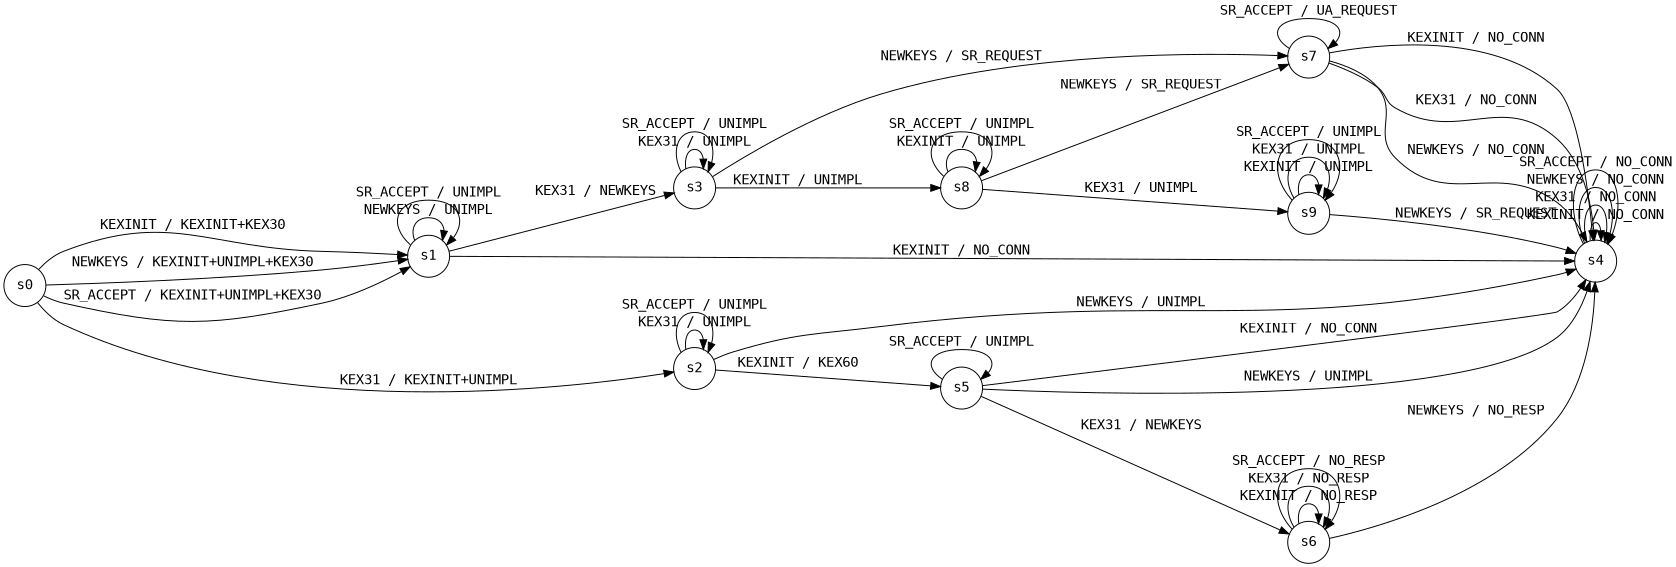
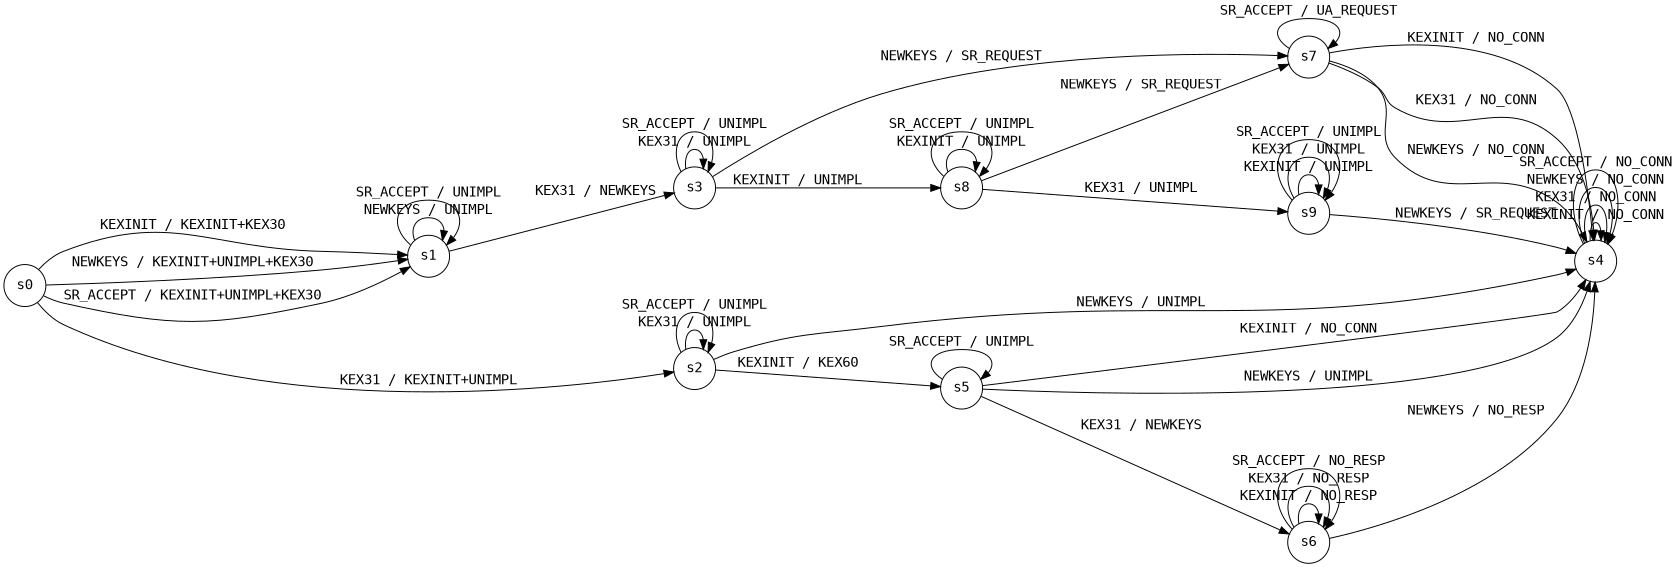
  digraph {
    fontname="DejaVu Sans Mono"
    rankdir=LR
    node [fontname="DejaVu Sans Mono" shape=circle]
    edge [fontname="DejaVu Sans Mono"]
    n1 [label=s0]
    n2 [label=s1]
    n3 [label=s2]
    n4 [label=s3]
    n5 [label=s4]
    n6 [label=s5]
    n7 [label=s7]
    n8 [label=s8]
    n9 [label=s6]
    n10 [label=s9]
    n1 -> n2 [label="KEXINIT / KEXINIT+KEX30"]
    n1 -> n2 [label="NEWKEYS / KEXINIT+UNIMPL+KEX30"]
    n1 -> n2 [label="SR_ACCEPT / KEXINIT+UNIMPL+KEX30"]
    n1 -> n3 [label="KEX31 / KEXINIT+UNIMPL"]
    n2 -> n2 [label="NEWKEYS / UNIMPL"]
    n2 -> n2 [label="SR_ACCEPT / UNIMPL"]
    n2 -> n4 [label="KEX31 / NEWKEYS"]
-   n2 -> n5 [label="KEXINIT / NO_CONN"]
    n3 -> n3 [label="KEX31 / UNIMPL"]
    n3 -> n3 [label="SR_ACCEPT / UNIMPL"]
    n3 -> n5 [label="NEWKEYS / UNIMPL"]
    n3 -> n6 [label="KEXINIT / KEX60"]
    n4 -> n4 [label="KEX31 / UNIMPL"]
    n4 -> n4 [label="SR_ACCEPT / UNIMPL"]
    n4 -> n7 [label="NEWKEYS / SR_REQUEST"]
    n4 -> n8 [label="KEXINIT / UNIMPL"]
    n5 -> n5 [label="KEXINIT / NO_CONN"]
    n5 -> n5 [label="KEX31 / NO_CONN"]
    n5 -> n5 [label="NEWKEYS / NO_CONN"]
    n5 -> n5 [label="SR_ACCEPT / NO_CONN"]
    n6 -> n5 [label="KEXINIT / NO_CONN"]
    n6 -> n5 [label="NEWKEYS / UNIMPL"]
    n6 -> n6 [label="SR_ACCEPT / UNIMPL"]
    n6 -> n9 [label="KEX31 / NEWKEYS"]
    n7 -> n5 [label="KEXINIT / NO_CONN"]
    n7 -> n5 [label="KEX31 / NO_CONN"]
    n7 -> n5 [label="NEWKEYS / NO_CONN"]
    n7 -> n7 [label="SR_ACCEPT / UA_REQUEST"]
    n8 -> n7 [label="NEWKEYS / SR_REQUEST"]
    n8 -> n8 [label="KEXINIT / UNIMPL"]
    n8 -> n8 [label="SR_ACCEPT / UNIMPL"]
    n8 -> n10 [label="KEX31 / UNIMPL"]
    n9 -> n5 [label="NEWKEYS / NO_RESP"]
    n9 -> n9 [label="KEXINIT / NO_RESP"]
    n9 -> n9 [label="KEX31 / NO_RESP"]
    n9 -> n9 [label="SR_ACCEPT / NO_RESP"]
    n10 -> n5 [label="NEWKEYS / SR_REQUEST"]
    n10 -> n10 [label="KEXINIT / UNIMPL"]
    n10 -> n10 [label="KEX31 / UNIMPL"]
    n10 -> n10 [label="SR_ACCEPT / UNIMPL"]
  }
